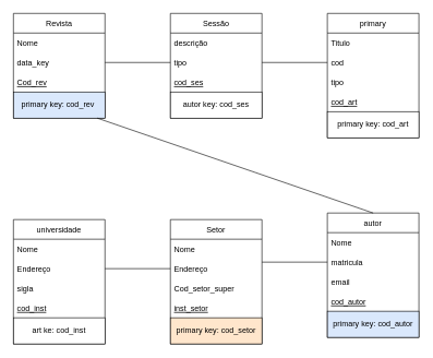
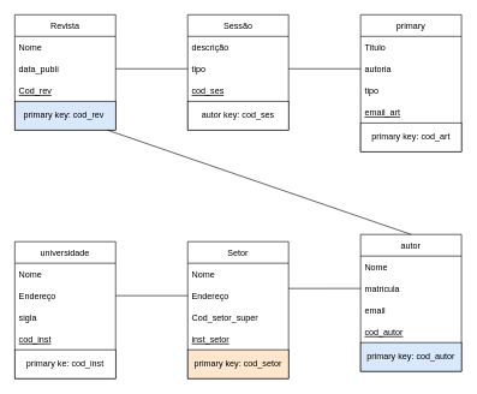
  <mxCell id="0" />
  <mxCell id="1" parent="0" />
  <mxCell id="2" value="Revista" style="swimlane;fontStyle=0;childLayout=stackLayout;horizontal=1;startSize=30;horizontalStack=0;resizeParent=1;resizeParentMax=0;resizeLast=0;collapsible=1;marginBottom=0;" vertex="1" parent="1"><mxGeometry x="20" y="20" width="140" height="160" as="geometry" /></mxCell>
  <mxCell id="3" value="Nome" style="text;strokeColor=none;fillColor=none;align=left;verticalAlign=middle;spacingLeft=4;spacingRight=4;overflow=hidden;points=[[0,0.5],[1,0.5]];portConstraint=eastwest;rotatable=0;" vertex="1" parent="2"><mxGeometry y="30" width="140" height="30" as="geometry" /></mxCell>
- <mxCell id="4" value="data_key" style="text;strokeColor=none;fillColor=none;align=left;verticalAlign=middle;spacingLeft=4;spacingRight=4;overflow=hidden;points=[[0,0.5],[1,0.5]];portConstraint=eastwest;rotatable=0;" vertex="1" parent="2"><mxGeometry y="60" width="140" height="30" as="geometry" /></mxCell>
+ <mxCell id="4" value="data_publi" style="text;strokeColor=none;fillColor=none;align=left;verticalAlign=middle;spacingLeft=4;spacingRight=4;overflow=hidden;points=[[0,0.5],[1,0.5]];portConstraint=eastwest;rotatable=0;" vertex="1" parent="2"><mxGeometry y="60" width="140" height="30" as="geometry" /></mxCell>
  <mxCell id="5" value="Cod_rev" style="text;strokeColor=none;fillColor=none;align=left;verticalAlign=middle;spacingLeft=4;spacingRight=4;overflow=hidden;points=[[0,0.5],[1,0.5]];portConstraint=eastwest;rotatable=0;fontStyle=4" vertex="1" parent="2"><mxGeometry y="90" width="140" height="30" as="geometry" /></mxCell>
  <mxCell id="6" value="primary key: cod_rev&amp;nbsp;" style="rounded=0;whiteSpace=wrap;html=1;align=center;fillColor=#dae8fc;" vertex="1" parent="2"><mxGeometry y="120" width="140" height="40" as="geometry" /></mxCell>
  <mxCell id="7" value="primary" style="swimlane;fontStyle=0;childLayout=stackLayout;horizontal=1;startSize=30;horizontalStack=0;resizeParent=1;resizeParentMax=0;resizeLast=0;collapsible=1;marginBottom=0;" vertex="1" parent="1"><mxGeometry x="500" y="20" width="140" height="190" as="geometry"><mxRectangle x="550" y="190" width="70" height="30" as="alternateBounds" /></mxGeometry></mxCell>
  <mxCell id="8" value="Titulo" style="text;strokeColor=none;fillColor=none;align=left;verticalAlign=middle;spacingLeft=4;spacingRight=4;overflow=hidden;points=[[0,0.5],[1,0.5]];portConstraint=eastwest;rotatable=0;" vertex="1" parent="7"><mxGeometry y="30" width="140" height="30" as="geometry" /></mxCell>
- <mxCell id="9" value="cod" style="text;strokeColor=none;fillColor=none;align=left;verticalAlign=middle;spacingLeft=4;spacingRight=4;overflow=hidden;points=[[0,0.5],[1,0.5]];portConstraint=eastwest;rotatable=0;" vertex="1" parent="7"><mxGeometry y="60" width="140" height="30" as="geometry" /></mxCell>
+ <mxCell id="9" value="autoria" style="text;strokeColor=none;fillColor=none;align=left;verticalAlign=middle;spacingLeft=4;spacingRight=4;overflow=hidden;points=[[0,0.5],[1,0.5]];portConstraint=eastwest;rotatable=0;" vertex="1" parent="7"><mxGeometry y="60" width="140" height="30" as="geometry" /></mxCell>
  <mxCell id="10" value="tipo" style="text;strokeColor=none;fillColor=none;align=left;verticalAlign=middle;spacingLeft=4;spacingRight=4;overflow=hidden;points=[[0,0.5],[1,0.5]];portConstraint=eastwest;rotatable=0;" vertex="1" parent="7"><mxGeometry y="90" width="140" height="30" as="geometry" /></mxCell>
- <mxCell id="11" value="cod_art" style="text;strokeColor=none;fillColor=none;align=left;verticalAlign=middle;spacingLeft=4;spacingRight=4;overflow=hidden;points=[[0,0.5],[1,0.5]];portConstraint=eastwest;rotatable=0;fontStyle=4" vertex="1" parent="7"><mxGeometry y="120" width="140" height="30" as="geometry" /></mxCell>
+ <mxCell id="11" value="email_art" style="text;strokeColor=none;fillColor=none;align=left;verticalAlign=middle;spacingLeft=4;spacingRight=4;overflow=hidden;points=[[0,0.5],[1,0.5]];portConstraint=eastwest;rotatable=0;fontStyle=4" vertex="1" parent="7"><mxGeometry y="120" width="140" height="30" as="geometry" /></mxCell>
  <mxCell id="12" value="primary key: cod_art" style="rounded=0;whiteSpace=wrap;html=1;" vertex="1" parent="7"><mxGeometry y="150" width="140" height="40" as="geometry" /></mxCell>
  <mxCell id="13" value="Sessão" style="swimlane;fontStyle=0;childLayout=stackLayout;horizontal=1;startSize=30;horizontalStack=0;resizeParent=1;resizeParentMax=0;resizeLast=0;collapsible=1;marginBottom=0;" vertex="1" parent="1"><mxGeometry x="260" y="20" width="140" height="160" as="geometry" /></mxCell>
  <mxCell id="14" value="descrição" style="text;strokeColor=none;fillColor=none;align=left;verticalAlign=middle;spacingLeft=4;spacingRight=4;overflow=hidden;points=[[0,0.5],[1,0.5]];portConstraint=eastwest;rotatable=0;" vertex="1" parent="13"><mxGeometry y="30" width="140" height="30" as="geometry" /></mxCell>
  <mxCell id="15" value="tipo" style="text;strokeColor=none;fillColor=none;align=left;verticalAlign=middle;spacingLeft=4;spacingRight=4;overflow=hidden;points=[[0,0.5],[1,0.5]];portConstraint=eastwest;rotatable=0;" vertex="1" parent="13"><mxGeometry y="60" width="140" height="30" as="geometry" /></mxCell>
  <mxCell id="16" value="cod_ses" style="text;strokeColor=none;fillColor=none;align=left;verticalAlign=middle;spacingLeft=4;spacingRight=4;overflow=hidden;points=[[0,0.5],[1,0.5]];portConstraint=eastwest;rotatable=0;fontStyle=4" vertex="1" parent="13"><mxGeometry y="90" width="140" height="30" as="geometry" /></mxCell>
  <mxCell id="17" value="autor key: cod_ses" style="rounded=0;whiteSpace=wrap;html=1;" vertex="1" parent="13"><mxGeometry y="120" width="140" height="40" as="geometry" /></mxCell>
  <mxCell id="18" value="autor" style="swimlane;fontStyle=0;childLayout=stackLayout;horizontal=1;startSize=30;horizontalStack=0;resizeParent=1;resizeParentMax=0;resizeLast=0;collapsible=1;marginBottom=0;" vertex="1" parent="1"><mxGeometry x="500" y="325" width="140" height="190" as="geometry"><mxRectangle x="435" y="360" width="70" height="30" as="alternateBounds" /></mxGeometry></mxCell>
  <mxCell id="19" value="Nome    " style="text;strokeColor=none;fillColor=none;align=left;verticalAlign=middle;spacingLeft=4;spacingRight=4;overflow=hidden;points=[[0,0.5],[1,0.5]];portConstraint=eastwest;rotatable=0;" vertex="1" parent="18"><mxGeometry y="30" width="140" height="30" as="geometry" /></mxCell>
  <mxCell id="20" value="matricula" style="text;strokeColor=none;fillColor=none;align=left;verticalAlign=middle;spacingLeft=4;spacingRight=4;overflow=hidden;points=[[0,0.5],[1,0.5]];portConstraint=eastwest;rotatable=0;" vertex="1" parent="18"><mxGeometry y="60" width="140" height="30" as="geometry" /></mxCell>
  <mxCell id="21" value="email" style="text;strokeColor=none;fillColor=none;align=left;verticalAlign=middle;spacingLeft=4;spacingRight=4;overflow=hidden;points=[[0,0.5],[1,0.5]];portConstraint=eastwest;rotatable=0;" vertex="1" parent="18"><mxGeometry y="90" width="140" height="30" as="geometry" /></mxCell>
  <mxCell id="22" value="cod_autor" style="text;strokeColor=none;fillColor=none;align=left;verticalAlign=middle;spacingLeft=4;spacingRight=4;overflow=hidden;points=[[0,0.5],[1,0.5]];portConstraint=eastwest;rotatable=0;fontStyle=4" vertex="1" parent="18"><mxGeometry y="120" width="140" height="30" as="geometry" /></mxCell>
  <mxCell id="23" value="primary key: cod_autor" style="rounded=0;whiteSpace=wrap;html=1;fillColor=#dae8fc;" vertex="1" parent="18"><mxGeometry y="150" width="140" height="40" as="geometry" /></mxCell>
  <mxCell id="24" value="Setor" style="swimlane;fontStyle=0;childLayout=stackLayout;horizontal=1;startSize=30;horizontalStack=0;resizeParent=1;resizeParentMax=0;resizeLast=0;collapsible=1;marginBottom=0;" vertex="1" parent="1"><mxGeometry x="260" y="335" width="140" height="190" as="geometry" /></mxCell>
  <mxCell id="25" value="Nome    " style="text;strokeColor=none;fillColor=none;align=left;verticalAlign=middle;spacingLeft=4;spacingRight=4;overflow=hidden;points=[[0,0.5],[1,0.5]];portConstraint=eastwest;rotatable=0;" vertex="1" parent="24"><mxGeometry y="30" width="140" height="30" as="geometry" /></mxCell>
  <mxCell id="26" value="Endereço" style="text;strokeColor=none;fillColor=none;align=left;verticalAlign=middle;spacingLeft=4;spacingRight=4;overflow=hidden;points=[[0,0.5],[1,0.5]];portConstraint=eastwest;rotatable=0;" vertex="1" parent="24"><mxGeometry y="60" width="140" height="30" as="geometry" /></mxCell>
  <mxCell id="27" value="Cod_setor_super " style="text;strokeColor=none;fillColor=none;align=left;verticalAlign=middle;spacingLeft=4;spacingRight=4;overflow=hidden;points=[[0,0.5],[1,0.5]];portConstraint=eastwest;rotatable=0;" vertex="1" parent="24"><mxGeometry y="90" width="140" height="30" as="geometry" /></mxCell>
  <mxCell id="28" value="inst_setor" style="text;strokeColor=none;fillColor=none;align=left;verticalAlign=middle;spacingLeft=4;spacingRight=4;overflow=hidden;points=[[0,0.5],[1,0.5]];portConstraint=eastwest;rotatable=0;fontStyle=4" vertex="1" parent="24"><mxGeometry y="120" width="140" height="30" as="geometry" /></mxCell>
  <mxCell id="29" value="primary key: cod_setor" style="rounded=0;whiteSpace=wrap;html=1;fillColor=#ffe6cc;" vertex="1" parent="24"><mxGeometry y="150" width="140" height="40" as="geometry" /></mxCell>
  <mxCell id="30" value="universidade" style="swimlane;fontStyle=0;childLayout=stackLayout;horizontal=1;startSize=30;horizontalStack=0;resizeParent=1;resizeParentMax=0;resizeLast=0;collapsible=1;marginBottom=0;" vertex="1" parent="1"><mxGeometry x="20" y="335" width="140" height="190" as="geometry"><mxRectangle x="140" y="585" width="110" height="30" as="alternateBounds" /></mxGeometry></mxCell>
  <mxCell id="31" value="Nome    " style="text;strokeColor=none;fillColor=none;align=left;verticalAlign=middle;spacingLeft=4;spacingRight=4;overflow=hidden;points=[[0,0.5],[1,0.5]];portConstraint=eastwest;rotatable=0;" vertex="1" parent="30"><mxGeometry y="30" width="140" height="30" as="geometry" /></mxCell>
  <mxCell id="32" value="Endereço" style="text;strokeColor=none;fillColor=none;align=left;verticalAlign=middle;spacingLeft=4;spacingRight=4;overflow=hidden;points=[[0,0.5],[1,0.5]];portConstraint=eastwest;rotatable=0;" vertex="1" parent="30"><mxGeometry y="60" width="140" height="30" as="geometry" /></mxCell>
  <mxCell id="33" value="sigla" style="text;strokeColor=none;fillColor=none;align=left;verticalAlign=middle;spacingLeft=4;spacingRight=4;overflow=hidden;points=[[0,0.5],[1,0.5]];portConstraint=eastwest;rotatable=0;" vertex="1" parent="30"><mxGeometry y="90" width="140" height="30" as="geometry" /></mxCell>
  <mxCell id="34" value="cod_inst" style="text;strokeColor=none;fillColor=none;align=left;verticalAlign=middle;spacingLeft=4;spacingRight=4;overflow=hidden;points=[[0,0.5],[1,0.5]];portConstraint=eastwest;rotatable=0;fontStyle=4" vertex="1" parent="30"><mxGeometry y="120" width="140" height="30" as="geometry" /></mxCell>
- <mxCell id="35" value="art ke: cod_inst" style="rounded=0;whiteSpace=wrap;html=1;" vertex="1" parent="30"><mxGeometry y="150" width="140" height="40" as="geometry" /></mxCell>
+ <mxCell id="35" value="primary ke: cod_inst" style="rounded=0;whiteSpace=wrap;html=1;" vertex="1" parent="30"><mxGeometry y="150" width="140" height="40" as="geometry" /></mxCell>
  <mxCell id="36" value="" style="endArrow=none;html=1;rounded=0;exitX=0;exitY=0.5;exitDx=0;exitDy=0;entryX=1;entryY=0.5;entryDx=0;entryDy=0;" edge="1" parent="1" source="26" target="32"><mxGeometry width="50" height="50" relative="1" as="geometry"><mxPoint x="400" y="405" as="sourcePoint" /><mxPoint x="450" y="355" as="targetPoint" /></mxGeometry></mxCell>
  <mxCell id="37" value="" style="endArrow=none;html=1;rounded=0;entryX=0;entryY=0.5;entryDx=0;entryDy=0;exitX=1;exitY=0.167;exitDx=0;exitDy=0;exitPerimeter=0;" edge="1" parent="1" source="26" target="20"><mxGeometry width="50" height="50" relative="1" as="geometry"><mxPoint x="290" y="405" as="sourcePoint" /><mxPoint x="230" y="585" as="targetPoint" /></mxGeometry></mxCell>
  <mxCell id="38" value="" style="endArrow=none;html=1;rounded=0;exitX=0.5;exitY=0;exitDx=0;exitDy=0;" edge="1" parent="1" source="18" target="6"><mxGeometry width="50" height="50" relative="1" as="geometry"><mxPoint x="290" y="205" as="sourcePoint" /><mxPoint x="340" y="155" as="targetPoint" /></mxGeometry></mxCell>
  <mxCell id="39" value="" style="endArrow=none;html=1;rounded=0;exitX=1;exitY=0.5;exitDx=0;exitDy=0;entryX=0;entryY=0.5;entryDx=0;entryDy=0;" edge="1" parent="1" source="15" target="9"><mxGeometry width="50" height="50" relative="1" as="geometry"><mxPoint x="580" y="335" as="sourcePoint" /><mxPoint x="580" y="205" as="targetPoint" /></mxGeometry></mxCell>
  <mxCell id="40" value="" style="endArrow=none;html=1;rounded=0;exitX=0;exitY=0.5;exitDx=0;exitDy=0;entryX=1;entryY=0.5;entryDx=0;entryDy=0;" edge="1" parent="1" source="15" target="4"><mxGeometry width="50" height="50" relative="1" as="geometry"><mxPoint x="410" y="105" as="sourcePoint" /><mxPoint x="600" y="105" as="targetPoint" /></mxGeometry></mxCell>
